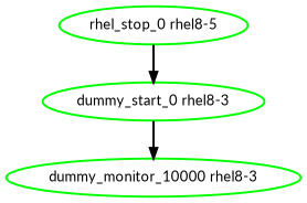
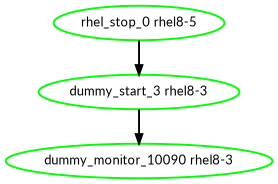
  digraph {
    fontname=Lato
    node [color=green fontcolor=black fontname=Lato style=bold]
    edge [fontname=Lato style=bold]
-   "dummy_start_0 rhel8-3"
-   "dummy_monitor_10000 rhel8-3"
+   "dummy_start_0 rhel8-3" [label="dummy_start_3 rhel8-3"]
+   "dummy_monitor_10000 rhel8-3" [label="dummy_monitor_10090 rhel8-3"]
    n3 [label="rhel_stop_0 rhel8-5"]
    "dummy_start_0 rhel8-3" -> "dummy_monitor_10000 rhel8-3"
    n3 -> "dummy_start_0 rhel8-3"
  }
